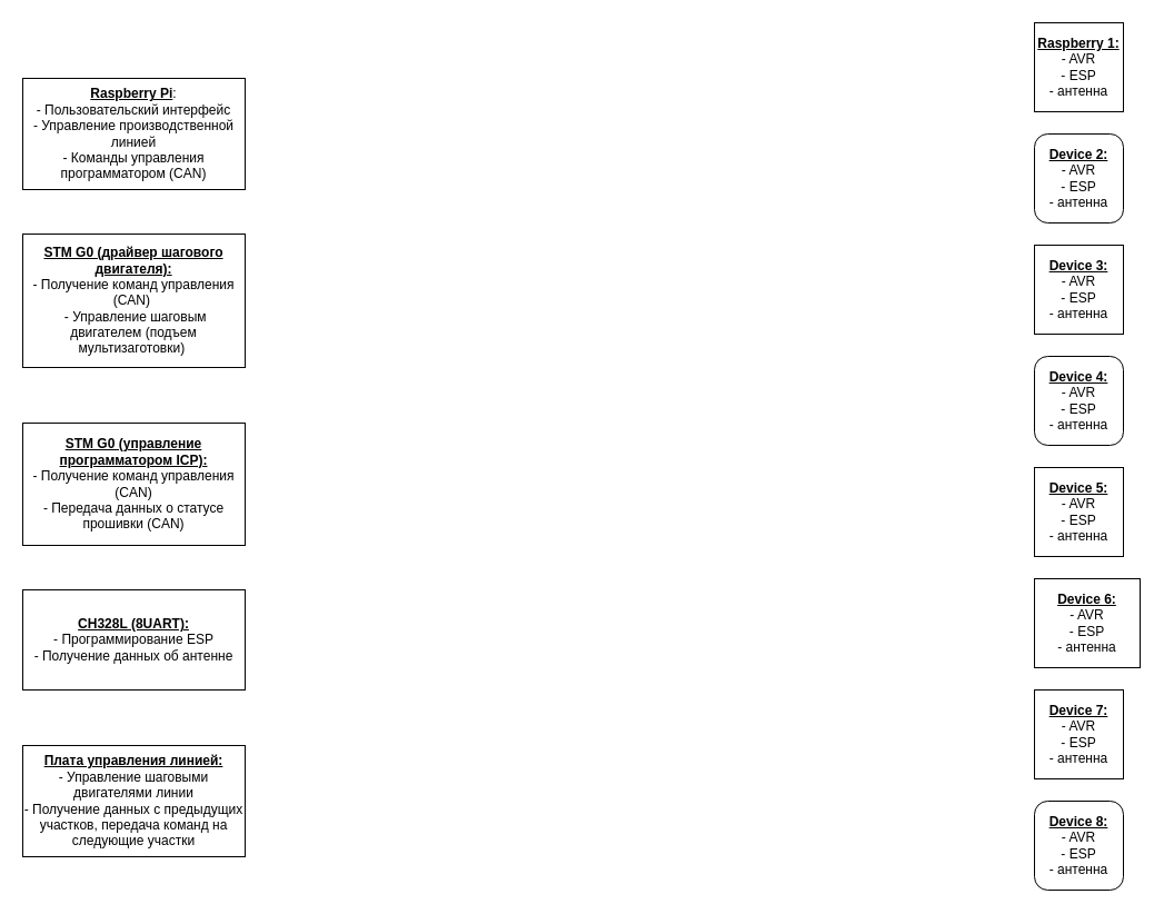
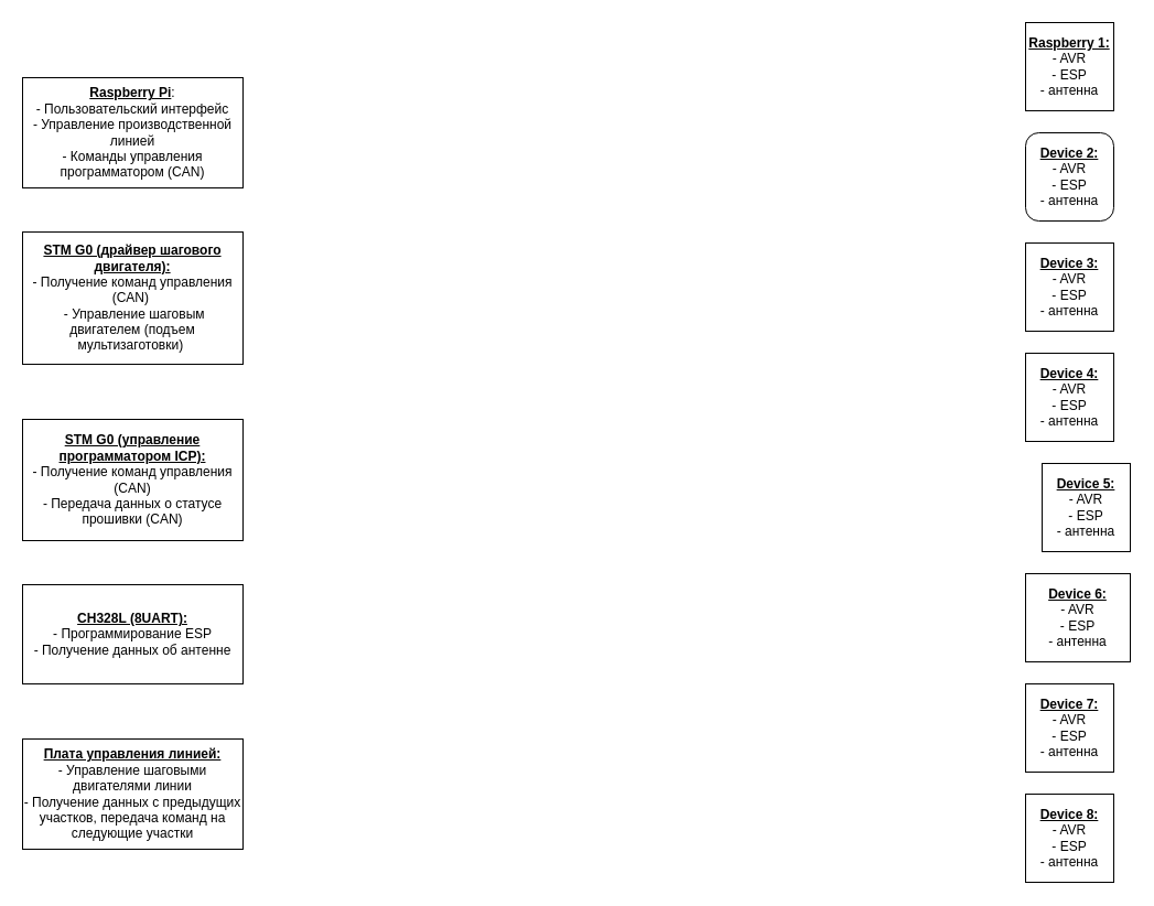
  <mxCell id="0" />
  <mxCell id="1" parent="0" />
  <mxCell id="2" value="&lt;b&gt;&lt;u&gt;Raspberry 1:&lt;/u&gt;&lt;/b&gt;&lt;br&gt;- AVR&lt;br&gt;- ESP&lt;br&gt;- антенна" style="whiteSpace=wrap;html=1;aspect=fixed;" vertex="1" parent="1"><mxGeometry x="930" y="20" width="80" height="80" as="geometry" /></mxCell>
  <mxCell id="3" value="&lt;b&gt;&lt;u&gt;Device 2:&lt;/u&gt;&lt;/b&gt;&lt;br&gt;- AVR&lt;br&gt;- ESP&lt;br&gt;- антенна" style="whiteSpace=wrap;html=1;aspect=fixed;rounded=1;" vertex="1" parent="1"><mxGeometry x="930" y="120" width="80" height="80" as="geometry" /></mxCell>
  <mxCell id="4" value="&lt;b&gt;&lt;u&gt;Device 3:&lt;/u&gt;&lt;/b&gt;&lt;br&gt;- AVR&lt;br&gt;- ESP&lt;br&gt;- антенна" style="whiteSpace=wrap;html=1;aspect=fixed;" vertex="1" parent="1"><mxGeometry x="930" y="220" width="80" height="80" as="geometry" /></mxCell>
- <mxCell id="5" value="&lt;b&gt;&lt;u&gt;Device 4:&lt;/u&gt;&lt;/b&gt;&lt;br&gt;- AVR&lt;br&gt;- ESP&lt;br&gt;- антенна" style="whiteSpace=wrap;html=1;aspect=fixed;rounded=1;" vertex="1" parent="1"><mxGeometry x="930" y="320" width="80" height="80" as="geometry" /></mxCell>
- <mxCell id="6" value="&lt;b&gt;&lt;u&gt;Device 5:&lt;/u&gt;&lt;/b&gt;&lt;br&gt;- AVR&lt;br&gt;- ESP&lt;br&gt;- антенна" style="whiteSpace=wrap;html=1;aspect=fixed;" vertex="1" parent="1"><mxGeometry x="930" y="420" width="80" height="80" as="geometry" /></mxCell>
+ <mxCell id="5" value="&lt;b&gt;&lt;u&gt;Device 4:&lt;/u&gt;&lt;/b&gt;&lt;br&gt;- AVR&lt;br&gt;- ESP&lt;br&gt;- антенна" style="whiteSpace=wrap;html=1;aspect=fixed;" vertex="1" parent="1"><mxGeometry x="930" y="320" width="80" height="80" as="geometry" /></mxCell>
+ <mxCell id="6" value="&lt;b&gt;&lt;u&gt;Device 5:&lt;/u&gt;&lt;/b&gt;&lt;br&gt;- AVR&lt;br&gt;- ESP&lt;br&gt;- антенна" style="whiteSpace=wrap;html=1;aspect=fixed;" vertex="1" parent="1"><mxGeometry x="945" y="420" width="80" height="80" as="geometry" /></mxCell>
  <mxCell id="7" value="&lt;b&gt;&lt;u&gt;Device 6:&lt;/u&gt;&lt;/b&gt;&lt;br&gt;- AVR&lt;br&gt;- ESP&lt;br&gt;- антенна" style="whiteSpace=wrap;html=1;aspect=fixed;" vertex="1" parent="1"><mxGeometry x="930" y="520" width="95" height="80" as="geometry" /></mxCell>
  <mxCell id="8" value="&lt;b&gt;&lt;u&gt;Device 7:&lt;/u&gt;&lt;/b&gt;&lt;br&gt;- AVR&lt;br&gt;- ESP&lt;br&gt;- антенна" style="whiteSpace=wrap;html=1;aspect=fixed;" vertex="1" parent="1"><mxGeometry x="930" y="620" width="80" height="80" as="geometry" /></mxCell>
- <mxCell id="9" value="&lt;b&gt;&lt;u&gt;Device 8:&lt;/u&gt;&lt;/b&gt;&lt;br&gt;- AVR&lt;br&gt;- ESP&lt;br&gt;- антенна" style="whiteSpace=wrap;html=1;aspect=fixed;rounded=1;" vertex="1" parent="1"><mxGeometry x="930" y="720" width="80" height="80" as="geometry" /></mxCell>
+ <mxCell id="9" value="&lt;b&gt;&lt;u&gt;Device 8:&lt;/u&gt;&lt;/b&gt;&lt;br&gt;- AVR&lt;br&gt;- ESP&lt;br&gt;- антенна" style="whiteSpace=wrap;html=1;aspect=fixed;" vertex="1" parent="1"><mxGeometry x="930" y="720" width="80" height="80" as="geometry" /></mxCell>
  <mxCell id="10" value="&lt;b&gt;&lt;u&gt;Raspberry Pi&lt;/u&gt;&lt;/b&gt;:&lt;br&gt;- Пользовательский интерфейс&lt;br&gt;- Управление производственной линией&lt;br&gt;- Команды управления программатором (CAN)" style="rounded=0;whiteSpace=wrap;html=1;" vertex="1" parent="1"><mxGeometry x="20" y="70" width="200" height="100" as="geometry" /></mxCell>
  <mxCell id="11" value="&lt;b&gt;&lt;u&gt;STM G0 (драйвер шагового двигателя):&lt;/u&gt;&lt;/b&gt;&lt;div&gt;- Получение команд управления (CAN)&amp;nbsp;&lt;/div&gt;&lt;div&gt;&amp;nbsp;- Управление шаговым двигателем (подъем мультизаготовки)&amp;nbsp;&lt;/div&gt;" style="rounded=0;whiteSpace=wrap;html=1;" vertex="1" parent="1"><mxGeometry x="20" y="210" width="200" height="120" as="geometry" /></mxCell>
  <mxCell id="12" value="&lt;b&gt;&lt;u&gt;STM G0 (управление программатором ICP):&lt;/u&gt;&lt;/b&gt;&lt;div&gt;- Получение команд управления (CAN)&lt;/div&gt;&lt;div&gt;- Передача данных о статусе прошивки (CAN)&lt;/div&gt;" style="rounded=0;whiteSpace=wrap;html=1;" vertex="1" parent="1"><mxGeometry x="20" y="380" width="200" height="110" as="geometry" /></mxCell>
  <mxCell id="13" value="&lt;b&gt;&lt;u&gt;CH328L (8UART):&lt;/u&gt;&lt;/b&gt;&lt;div&gt;- Программирование ESP&lt;br&gt;- Получение данных об антенне&lt;/div&gt;" style="rounded=0;whiteSpace=wrap;html=1;" vertex="1" parent="1"><mxGeometry x="20" y="530" width="200" height="90" as="geometry" /></mxCell>
  <mxCell id="14" value="&lt;b&gt;&lt;u&gt;Плата управления линией:&lt;/u&gt;&lt;/b&gt;&lt;div&gt;- Управление шаговыми двигателями линии&lt;br&gt;- Получение данных с предыдущих участков, передача команд на следующие участки&lt;/div&gt;" style="rounded=0;whiteSpace=wrap;html=1;" vertex="1" parent="1"><mxGeometry x="20" y="670" width="200" height="100" as="geometry" /></mxCell>
